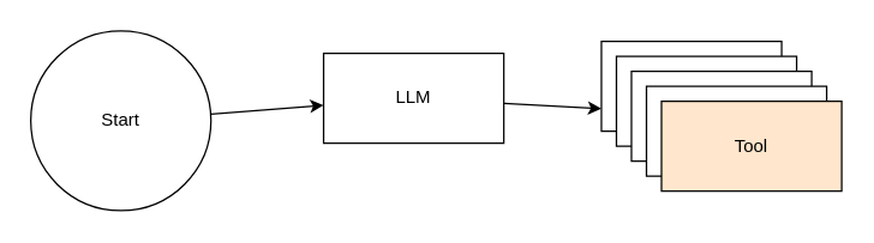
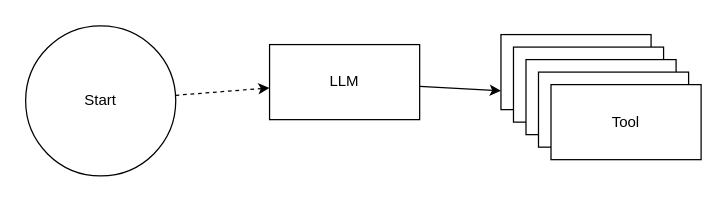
  <mxCell id="0" />
  <mxCell id="1" parent="0" />
- <mxCell id="2" value="" style="edgeStyle=none;html=1;" edge="1" parent="1" source="3" target="5"><mxGeometry relative="1" as="geometry" /></mxCell>
+ <mxCell id="2" value="" style="edgeStyle=none;html=1;dashed=1;" edge="1" parent="1" source="3" target="5"><mxGeometry relative="1" as="geometry" /></mxCell>
  <mxCell id="3" value="Start" style="ellipse;whiteSpace=wrap;html=1;" vertex="1" parent="1"><mxGeometry x="20" y="20" width="120" height="120" as="geometry" /></mxCell>
  <mxCell id="4" style="edgeStyle=none;html=1;entryX=0;entryY=0.75;entryDx=0;entryDy=0;" edge="1" parent="1" source="5" target="7"><mxGeometry relative="1" as="geometry" /></mxCell>
  <mxCell id="5" value="LLM" style="whiteSpace=wrap;html=1;" vertex="1" parent="1"><mxGeometry x="215" y="35" width="120" height="60" as="geometry" /></mxCell>
  <mxCell id="6" value="" style="group" vertex="1" connectable="0" parent="1"><mxGeometry x="400" y="27" width="160" height="100" as="geometry" /></mxCell>
  <mxCell id="7" value="Tool1" style="whiteSpace=wrap;html=1;" vertex="1" parent="6"><mxGeometry width="120" height="60" as="geometry" /></mxCell>
  <mxCell id="8" value="Tool1" style="whiteSpace=wrap;html=1;" vertex="1" parent="6"><mxGeometry x="10" y="10" width="120" height="60" as="geometry" /></mxCell>
  <mxCell id="9" value="Tool1" style="whiteSpace=wrap;html=1;" vertex="1" parent="6"><mxGeometry x="20" y="20" width="120" height="60" as="geometry" /></mxCell>
  <mxCell id="10" value="Tool1" style="whiteSpace=wrap;html=1;" vertex="1" parent="6"><mxGeometry x="30" y="30" width="120" height="60" as="geometry" /></mxCell>
- <mxCell id="11" value="Tool" style="whiteSpace=wrap;html=1;fillColor=#ffe6cc;" vertex="1" parent="6"><mxGeometry x="40" y="40" width="120" height="60" as="geometry" /></mxCell>
+ <mxCell id="11" value="Tool" style="whiteSpace=wrap;html=1;" vertex="1" parent="6"><mxGeometry x="40" y="40" width="120" height="60" as="geometry" /></mxCell>
